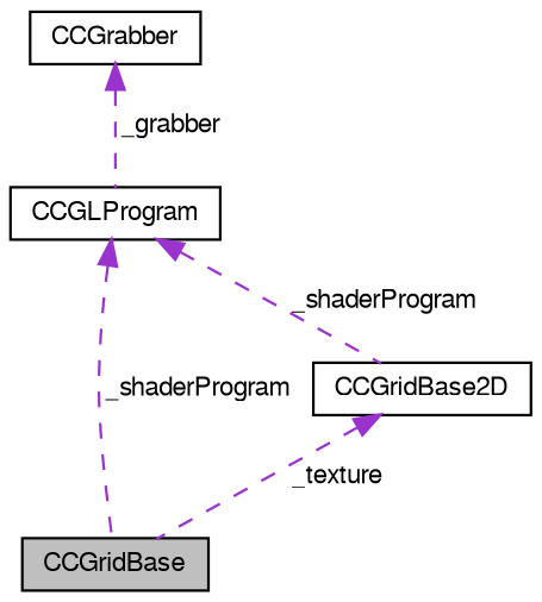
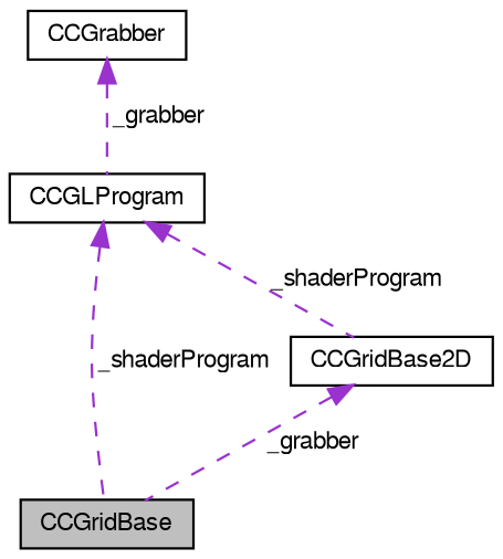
  digraph {
    node [color=black fontname=FreeSans fontsize=10 shape=record]
    edge [color=darkorchid3 dir=back fontname=FreeSans fontsize=10 labelfontname=FreeSans labelfontsize=10 style=dashed]
    n1 [fillcolor=grey75 fontcolor=black height=0.2 label=CCGridBase style=filled width=0.4]
    n2 [height=0.2 label=CCGrabber width=0.4]
    n3 [height=0.2 label=CCGLProgram width=0.4]
    n4 [height=0.2 label=CCGridBase2D width=0.4]
    n2 -> n3 [label=" _grabber"]
    n3 -> n1 [label=" _shaderProgram"]
    n3 -> n4 [label=" _shaderProgram"]
-   n4 -> n1 [label=" _texture"]
+   n4 -> n1 [label=" _grabber"]
  }
